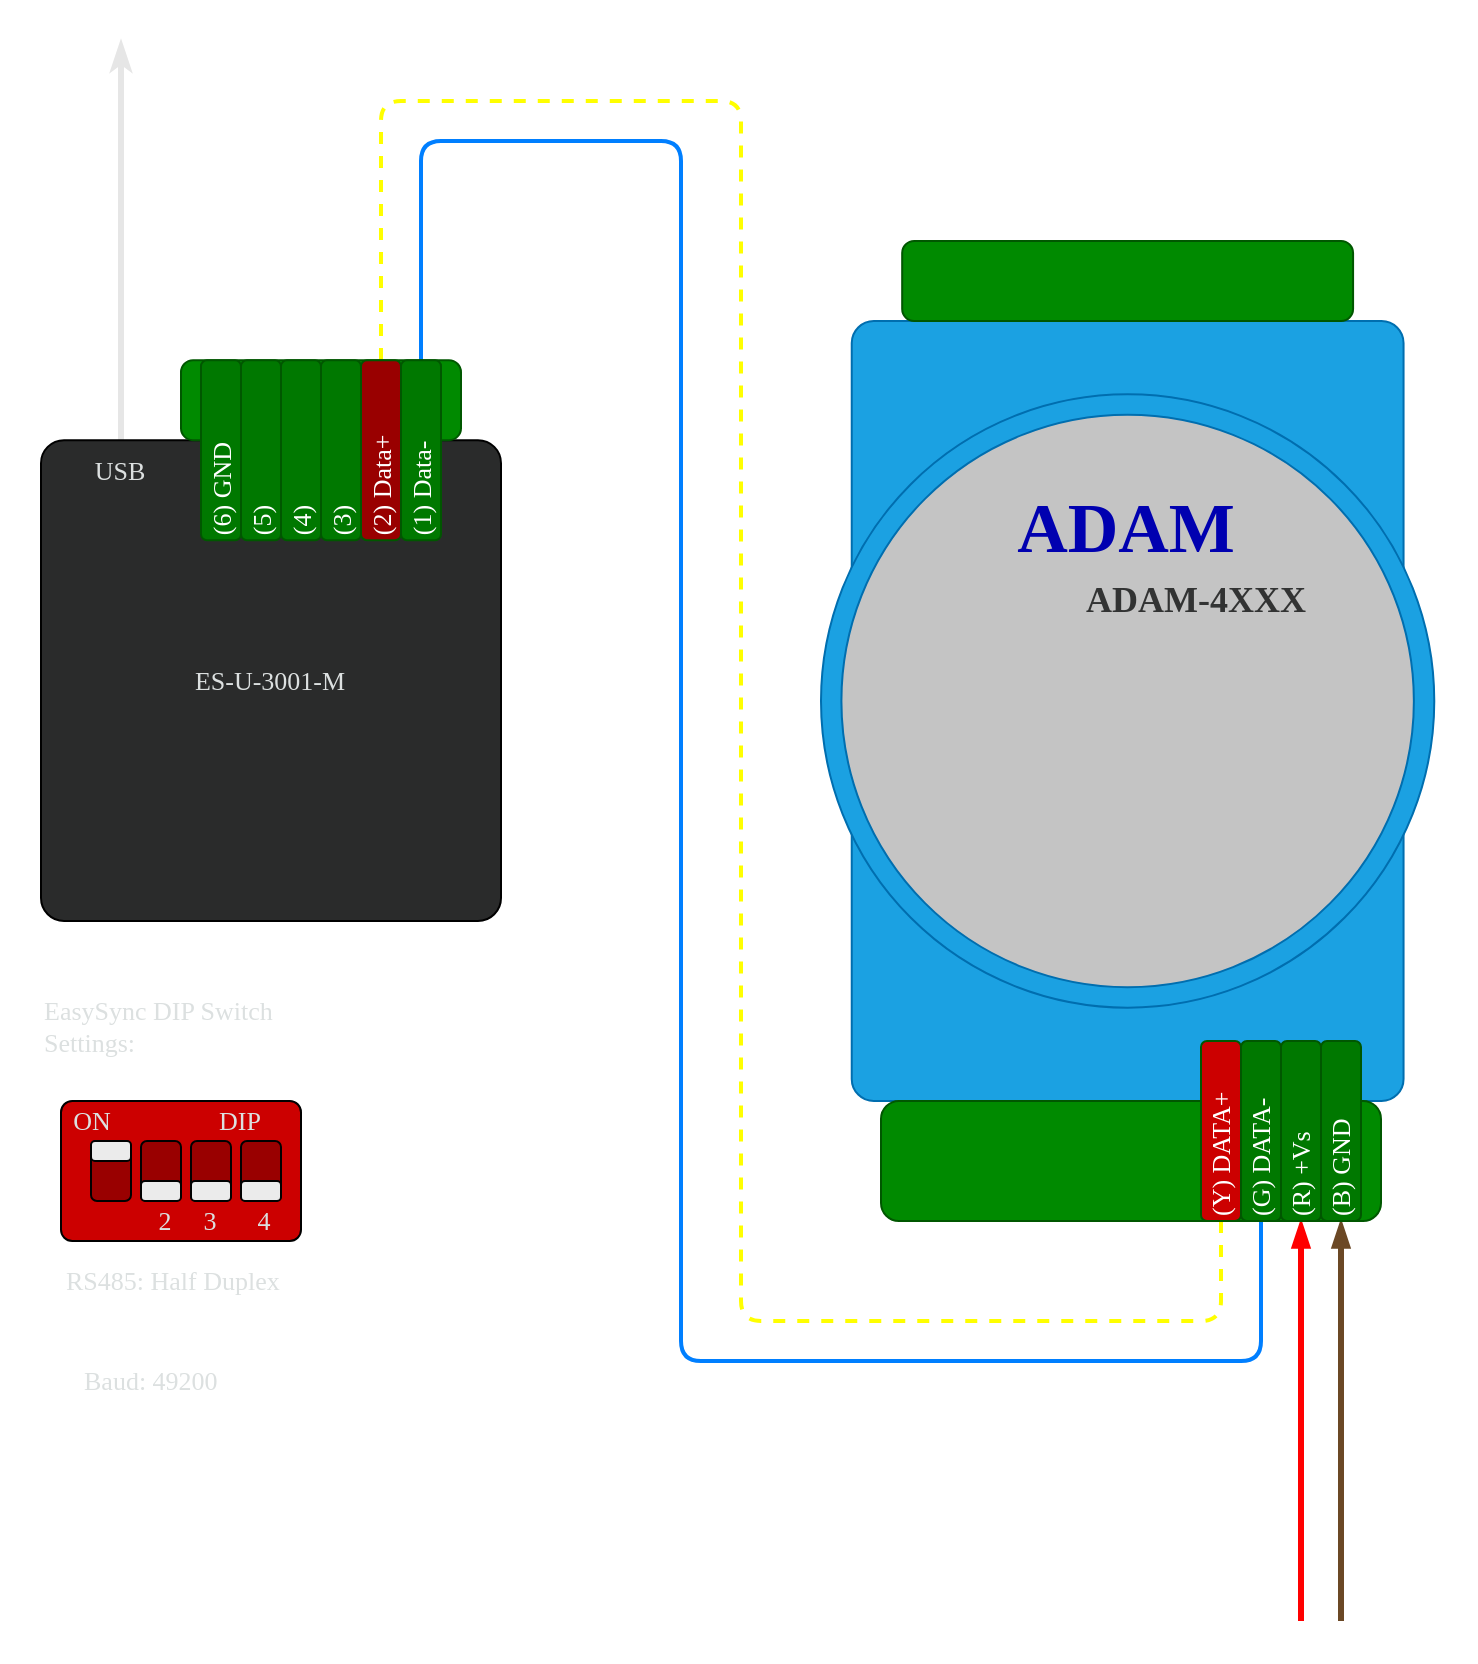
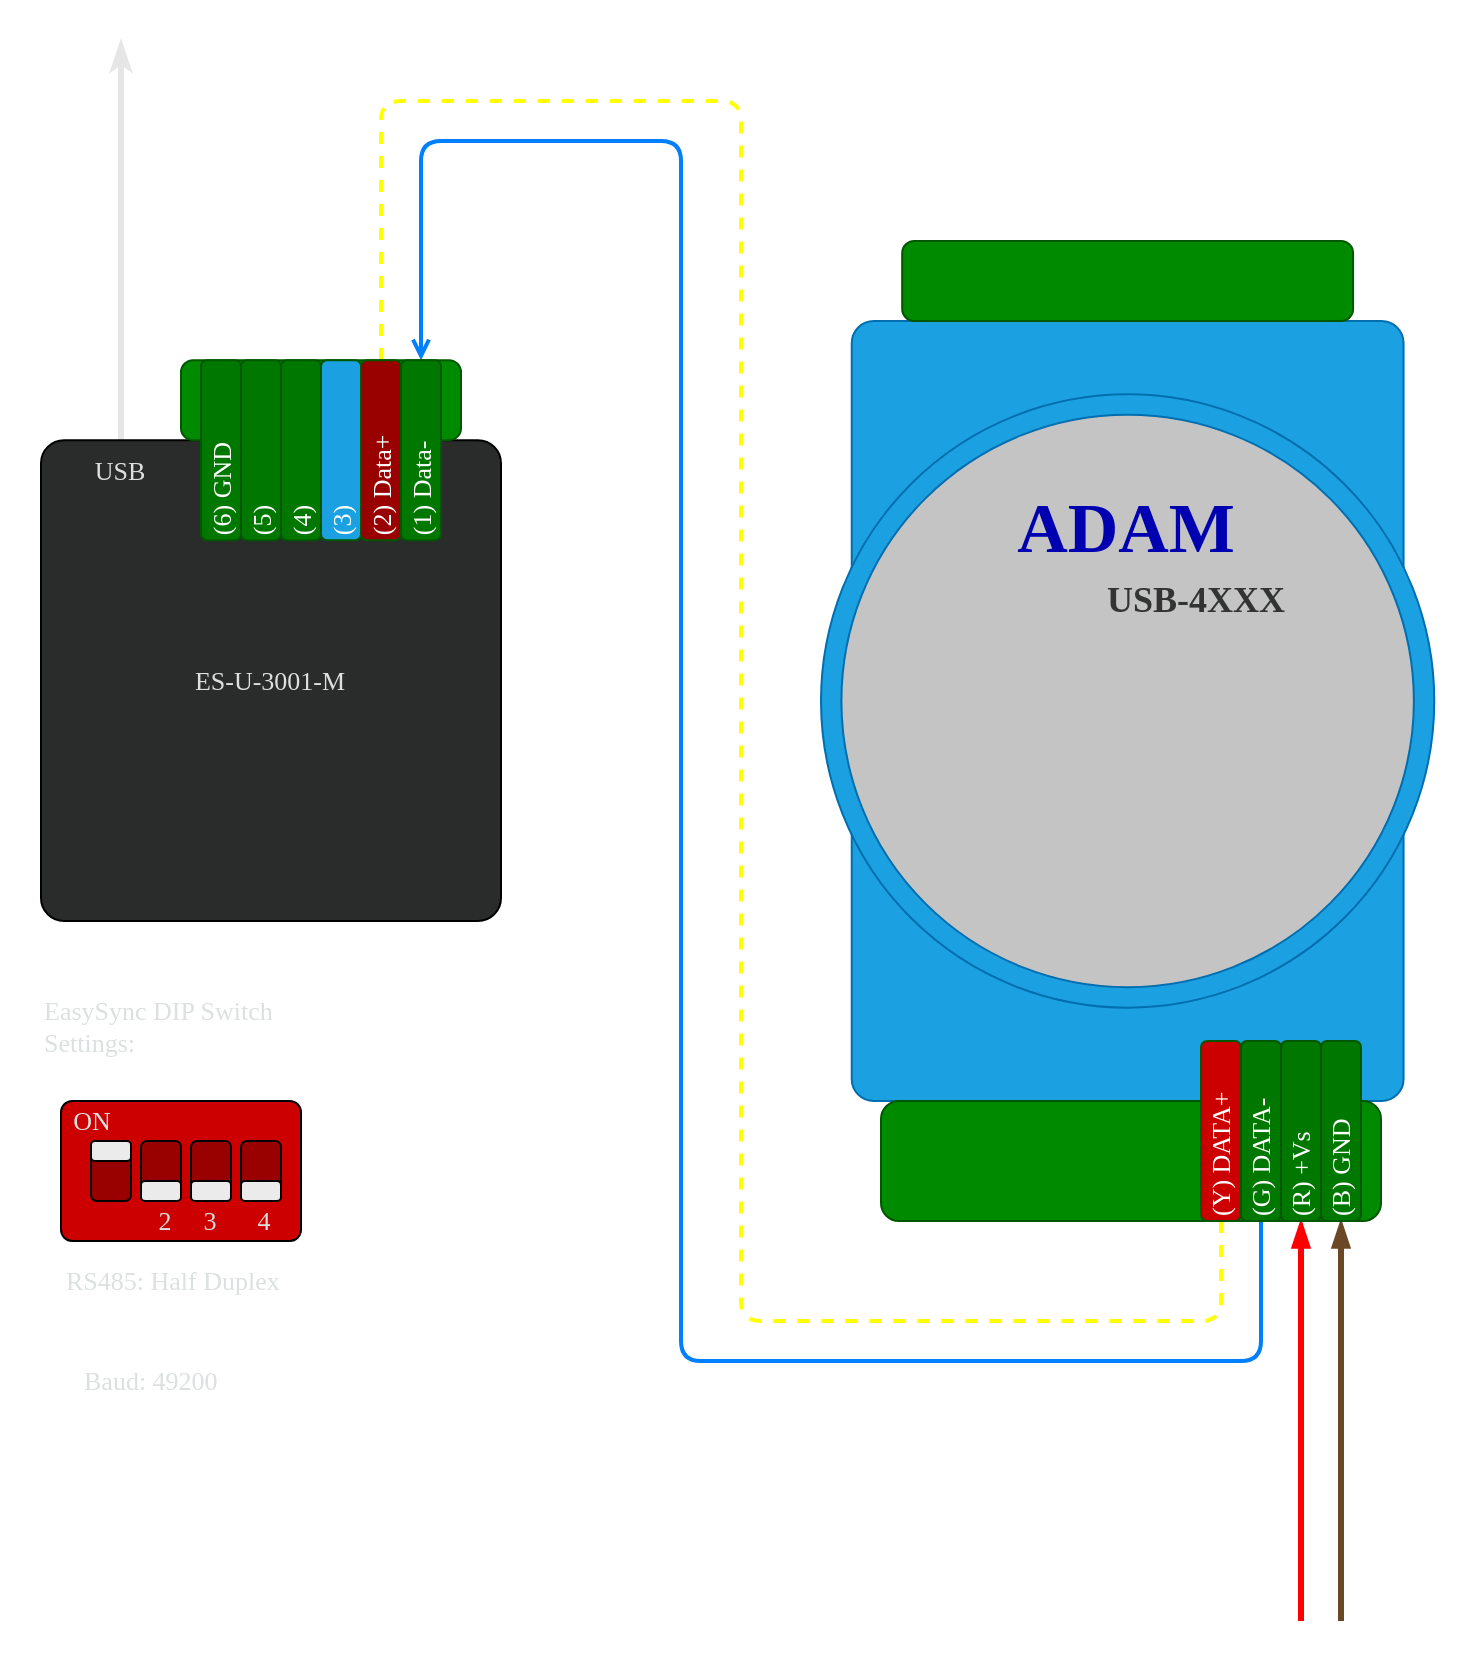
  <mxCell id="0" />
  <mxCell id="1" parent="0" />
  <mxCell id="2" value="" style="rounded=1;whiteSpace=wrap;html=1;fillColor=#1ba1e2;fontColor=#ffffff;strokeColor=#006EAF;arcSize=4;container=0;" vertex="1" parent="1"><mxGeometry x="425.37" y="160" width="275.91" height="390" as="geometry" /></mxCell>
  <mxCell id="3" value="" style="ellipse;whiteSpace=wrap;html=1;aspect=fixed;fillColor=#1ba1e2;fontColor=#ffffff;strokeColor=#006EAF;container=0;" vertex="1" parent="1"><mxGeometry x="410" y="196.68" width="306.64" height="306.64" as="geometry" /></mxCell>
  <mxCell id="4" value="" style="ellipse;whiteSpace=wrap;html=1;aspect=fixed;fillColor=#C4C4C4;fontColor=#ffffff;strokeColor=#006EAF;container=0;" vertex="1" parent="1"><mxGeometry x="420.2" y="206.88" width="286.24" height="286.24" as="geometry" /></mxCell>
  <mxCell id="5" value="&lt;font style=&quot;font-size: 35px&quot; color=&quot;#0000b0&quot;&gt;ADAM&lt;/font&gt;" style="text;html=1;strokeColor=none;fillColor=none;align=center;verticalAlign=middle;whiteSpace=wrap;rounded=0;fontFamily=Lucida Console;fontStyle=1;fontSize=29;container=0;" vertex="1" parent="1"><mxGeometry x="483.472" y="240.001" width="159.697" height="48.462" as="geometry" /></mxCell>
- <mxCell id="6" value="&lt;font color=&quot;#323333&quot; style=&quot;font-size: 18px&quot;&gt;ADAM-4XXX&lt;/font&gt;" style="text;html=1;strokeColor=none;fillColor=none;align=center;verticalAlign=middle;whiteSpace=wrap;rounded=0;fontFamily=Lucida Console;fontSize=29;fontColor=#0000B0;fontStyle=1;container=0;" vertex="1" parent="1"><mxGeometry x="508.32" y="279.998" width="180.364" height="32.308" as="geometry" /></mxCell>
+ <mxCell id="6" value="&lt;font color=&quot;#323333&quot; style=&quot;font-size: 18px&quot;&gt;USB-4XXX&lt;/font&gt;" style="text;html=1;strokeColor=none;fillColor=none;align=center;verticalAlign=middle;whiteSpace=wrap;rounded=0;fontFamily=Lucida Console;fontSize=29;fontColor=#0000B0;fontStyle=1;container=0;" vertex="1" parent="1"><mxGeometry x="508.32" y="279.998" width="180.364" height="32.308" as="geometry" /></mxCell>
  <mxCell id="7" style="edgeStyle=orthogonalEdgeStyle;rounded=1;orthogonalLoop=1;jettySize=auto;html=1;fontFamily=Lucida Console;fontSize=18;fontColor=#323333;strokeColor=#FFFF00;endArrow=none;endFill=0;exitX=0.5;exitY=1;exitDx=0;exitDy=0;entryX=0.5;entryY=0;entryDx=0;entryDy=0;strokeWidth=2;dashed=1;" edge="1" parent="1" source="10" target="16"><mxGeometry relative="1" as="geometry"><mxPoint x="80" y="170" as="targetPoint" /><mxPoint x="590" y="630" as="sourcePoint" /><Array as="points"><mxPoint x="610" y="660" /><mxPoint x="370" y="660" /><mxPoint x="370" y="50" /><mxPoint x="190" y="50" /></Array></mxGeometry></mxCell>
  <mxCell id="8" value="" style="rounded=1;whiteSpace=wrap;html=1;fontFamily=Lucida Console;fontSize=13;fontColor=#ffffff;fillColor=#008a00;strokeColor=#005700;container=0;" vertex="1" parent="1"><mxGeometry x="440" y="550" width="250" height="60" as="geometry" /></mxCell>
  <mxCell id="9" value="" style="rounded=1;whiteSpace=wrap;html=1;fontFamily=Lucida Console;fontSize=13;fontColor=#ffffff;fillColor=#008a00;strokeColor=#005700;container=0;" vertex="1" parent="1"><mxGeometry x="450.59" y="120" width="225.45" height="40" as="geometry" /></mxCell>
  <mxCell id="10" value="(Y) DATA+" style="rounded=1;whiteSpace=wrap;html=1;fontFamily=Lucida Console;fontSize=13;fontColor=#ffffff;fillColor=#cc0000;strokeColor=#005700;horizontal=0;align=left;" vertex="1" parent="1"><mxGeometry x="600" y="520" width="20" height="90" as="geometry" /></mxCell>
- <mxCell id="11" style="edgeStyle=orthogonalEdgeStyle;rounded=1;orthogonalLoop=1;jettySize=auto;html=1;fontFamily=Lucida Console;fontSize=18;fontColor=#323333;endArrow=none;endFill=0;strokeColor=#007FFF;entryX=0.5;entryY=0;entryDx=0;entryDy=0;exitX=0.5;exitY=1;exitDx=0;exitDy=0;strokeWidth=2;" edge="1" parent="1" source="12" target="17"><mxGeometry relative="1" as="geometry"><mxPoint x="100" y="170" as="targetPoint" /><Array as="points"><mxPoint x="630" y="680" /><mxPoint x="340" y="680" /><mxPoint x="340" y="70" /><mxPoint x="210" y="70" /></Array></mxGeometry></mxCell>
+ <mxCell id="11" style="edgeStyle=orthogonalEdgeStyle;rounded=1;orthogonalLoop=1;jettySize=auto;html=1;fontFamily=Lucida Console;fontSize=18;fontColor=#323333;endArrow=open;endFill=0;strokeColor=#007FFF;entryX=0.5;entryY=0;entryDx=0;entryDy=0;exitX=0.5;exitY=1;exitDx=0;exitDy=0;strokeWidth=2;" edge="1" parent="1" source="12" target="17"><mxGeometry relative="1" as="geometry"><mxPoint x="100" y="170" as="targetPoint" /><Array as="points"><mxPoint x="630" y="680" /><mxPoint x="340" y="680" /><mxPoint x="340" y="70" /><mxPoint x="210" y="70" /></Array></mxGeometry></mxCell>
  <mxCell id="12" value="(G) DATA-" style="rounded=1;whiteSpace=wrap;html=1;fontFamily=Lucida Console;fontSize=13;fontColor=#ffffff;fillColor=#007800;strokeColor=#005700;horizontal=0;align=left;" vertex="1" parent="1"><mxGeometry x="620" y="520" width="20" height="90" as="geometry" /></mxCell>
  <mxCell id="13" style="edgeStyle=orthogonalEdgeStyle;rounded=1;orthogonalLoop=1;jettySize=auto;html=1;exitX=0.5;exitY=0;exitDx=0;exitDy=0;fontFamily=Lucida Console;fontSize=13;fontColor=#DCE0E0;endArrow=classicThin;endFill=1;strokeColor=#E6E6E6;strokeWidth=3;" edge="1" parent="1" source="26"><mxGeometry relative="1" as="geometry"><mxPoint x="60" y="20" as="targetPoint" /><Array as="points"><mxPoint x="60" y="60" /><mxPoint x="60" y="60" /></Array></mxGeometry></mxCell>
  <mxCell id="14" value="&lt;font color=&quot;#dce0e0&quot;&gt;ES-U-3001-M&lt;/font&gt;" style="rounded=1;whiteSpace=wrap;html=1;fontFamily=Lucida Console;fontSize=13;fontColor=#323333;fillColor=#2A2B2B;arcSize=5;" vertex="1" parent="1"><mxGeometry x="20" y="219.59" width="230" height="240.41" as="geometry" /></mxCell>
  <mxCell id="15" value="" style="rounded=1;whiteSpace=wrap;html=1;fontFamily=Lucida Console;fontSize=13;fontColor=#ffffff;fillColor=#008a00;strokeColor=#005700;container=0;" vertex="1" parent="1"><mxGeometry x="90" y="179.59" width="140" height="40" as="geometry" /></mxCell>
  <mxCell id="16" value="(2) Data+" style="rounded=1;whiteSpace=wrap;html=1;fontFamily=Lucida Console;fontSize=13;fontColor=#ffffff;fillColor=#990000;strokeColor=#005700;horizontal=0;align=left;" vertex="1" parent="1"><mxGeometry x="180" y="179.59" width="20" height="90" as="geometry" /></mxCell>
  <mxCell id="17" value="(1) Data-" style="rounded=1;whiteSpace=wrap;html=1;fontFamily=Lucida Console;fontSize=13;fontColor=#ffffff;fillColor=#007800;strokeColor=#005700;horizontal=0;align=left;" vertex="1" parent="1"><mxGeometry x="200" y="179.59" width="20" height="90" as="geometry" /></mxCell>
  <mxCell id="18" style="edgeStyle=orthogonalEdgeStyle;rounded=1;orthogonalLoop=1;jettySize=auto;html=1;fontFamily=Lucida Console;fontSize=13;fontColor=#DCE0E0;endArrow=none;endFill=0;strokeColor=#FF0000;strokeWidth=3;startArrow=blockThin;startFill=1;" edge="1" parent="1" source="19"><mxGeometry relative="1" as="geometry"><mxPoint x="650" y="810" as="targetPoint" /></mxGeometry></mxCell>
  <mxCell id="19" value="(R) +Vs" style="rounded=1;whiteSpace=wrap;html=1;fontFamily=Lucida Console;fontSize=13;fontColor=#ffffff;fillColor=#007800;strokeColor=#005700;horizontal=0;align=left;" vertex="1" parent="1"><mxGeometry x="640" y="520" width="20" height="90" as="geometry" /></mxCell>
  <mxCell id="20" style="edgeStyle=orthogonalEdgeStyle;rounded=1;orthogonalLoop=1;jettySize=auto;html=1;fontFamily=Lucida Console;fontSize=13;fontColor=#DCE0E0;endArrow=none;endFill=0;strokeColor=#6B4825;strokeWidth=3;startArrow=blockThin;startFill=1;" edge="1" parent="1" source="21"><mxGeometry relative="1" as="geometry"><mxPoint x="670" y="810" as="targetPoint" /></mxGeometry></mxCell>
  <mxCell id="21" value="(B) GND" style="rounded=1;whiteSpace=wrap;html=1;fontFamily=Lucida Console;fontSize=13;fontColor=#ffffff;fillColor=#007800;strokeColor=#005700;horizontal=0;align=left;" vertex="1" parent="1"><mxGeometry x="660" y="520" width="20" height="90" as="geometry" /></mxCell>
- <mxCell id="22" value="(3)" style="rounded=1;whiteSpace=wrap;html=1;fontFamily=Lucida Console;fontSize=13;fontColor=#ffffff;fillColor=#007800;strokeColor=#005700;horizontal=0;align=left;" vertex="1" parent="1"><mxGeometry x="160" y="179.59" width="20" height="90" as="geometry" /></mxCell>
+ <mxCell id="22" value="(3)" style="rounded=1;whiteSpace=wrap;html=1;fontFamily=Lucida Console;fontSize=13;fontColor=#ffffff;fillColor=#1ba1e2;strokeColor=#005700;horizontal=0;align=left;" vertex="1" parent="1"><mxGeometry x="160" y="179.59" width="20" height="90" as="geometry" /></mxCell>
  <mxCell id="23" value="(4)" style="rounded=1;whiteSpace=wrap;html=1;fontFamily=Lucida Console;fontSize=13;fontColor=#ffffff;fillColor=#007800;strokeColor=#005700;horizontal=0;align=left;" vertex="1" parent="1"><mxGeometry x="140" y="179.59" width="20" height="90" as="geometry" /></mxCell>
  <mxCell id="24" value="(5)" style="rounded=1;whiteSpace=wrap;html=1;fontFamily=Lucida Console;fontSize=13;fontColor=#ffffff;fillColor=#007800;strokeColor=#005700;horizontal=0;align=left;" vertex="1" parent="1"><mxGeometry x="120" y="179.59" width="20" height="90" as="geometry" /></mxCell>
  <mxCell id="25" value="(6) GND" style="rounded=1;whiteSpace=wrap;html=1;fontFamily=Lucida Console;fontSize=13;fontColor=#ffffff;fillColor=#007800;strokeColor=#005700;horizontal=0;align=left;" vertex="1" parent="1"><mxGeometry x="100" y="179.59" width="20" height="90" as="geometry" /></mxCell>
  <mxCell id="26" value="USB" style="text;html=1;strokeColor=none;fillColor=none;align=center;verticalAlign=middle;whiteSpace=wrap;rounded=0;fontFamily=Lucida Console;fontSize=13;fontColor=#DCE0E0;" vertex="1" parent="1"><mxGeometry x="30" y="219.59" width="60" height="30" as="geometry" /></mxCell>
  <mxCell id="27" value="" style="rounded=1;whiteSpace=wrap;html=1;fontFamily=Lucida Console;fontSize=13;fontColor=#DCE0E0;fillColor=#CC0000;arcSize=8;" vertex="1" parent="1"><mxGeometry x="30" y="550" width="120" height="70" as="geometry" /></mxCell>
  <mxCell id="28" value="EasySync DIP Switch&lt;br&gt;Settings:&amp;nbsp;" style="text;html=1;align=left;verticalAlign=middle;resizable=0;points=[];autosize=1;strokeColor=none;fillColor=none;fontSize=13;fontFamily=Lucida Console;fontColor=#DCE0E0;" vertex="1" parent="1"><mxGeometry x="20" y="493.12" width="160" height="40" as="geometry" /></mxCell>
  <mxCell id="29" value="ON" style="text;html=1;strokeColor=none;fillColor=none;align=center;verticalAlign=middle;whiteSpace=wrap;rounded=0;fontFamily=Lucida Console;fontSize=13;fontColor=#DCE0E0;" vertex="1" parent="1"><mxGeometry x="31" y="550" width="30" height="20" as="geometry" /></mxCell>
- <mxCell id="30" value="DIP" style="text;html=1;strokeColor=none;fillColor=none;align=center;verticalAlign=middle;whiteSpace=wrap;rounded=0;fontFamily=Lucida Console;fontSize=13;fontColor=#DCE0E0;" vertex="1" parent="1"><mxGeometry x="90" y="550" width="60" height="20" as="geometry" /></mxCell>
  <mxCell id="31" value="2" style="text;html=1;strokeColor=none;fillColor=none;align=center;verticalAlign=middle;whiteSpace=wrap;rounded=0;fontFamily=Lucida Console;fontSize=13;fontColor=#DCE0E0;" vertex="1" parent="1"><mxGeometry x="70" y="600" width="25" height="20" as="geometry" /></mxCell>
  <mxCell id="32" value="3" style="text;html=1;strokeColor=none;fillColor=none;align=center;verticalAlign=middle;whiteSpace=wrap;rounded=0;fontFamily=Lucida Console;fontSize=13;fontColor=#DCE0E0;" vertex="1" parent="1"><mxGeometry x="90" y="600" width="30" height="20" as="geometry" /></mxCell>
  <mxCell id="33" value="4" style="text;html=1;strokeColor=none;fillColor=none;align=center;verticalAlign=middle;whiteSpace=wrap;rounded=0;fontFamily=Lucida Console;fontSize=13;fontColor=#DCE0E0;" vertex="1" parent="1"><mxGeometry x="117" y="600" width="30" height="20" as="geometry" /></mxCell>
  <mxCell id="34" value="" style="rounded=1;whiteSpace=wrap;html=1;fontFamily=Lucida Console;fontSize=13;fontColor=#DCE0E0;fillColor=#990000;" vertex="1" parent="1"><mxGeometry x="45" y="570" width="20" height="30" as="geometry" /></mxCell>
  <mxCell id="35" value="" style="rounded=1;whiteSpace=wrap;html=1;fontFamily=Lucida Console;fontSize=13;fontColor=#DCE0E0;fillColor=#990000;" vertex="1" parent="1"><mxGeometry x="70" y="570" width="20" height="30" as="geometry" /></mxCell>
  <mxCell id="36" value="" style="rounded=1;whiteSpace=wrap;html=1;fontFamily=Lucida Console;fontSize=13;fontColor=#DCE0E0;fillColor=#990000;" vertex="1" parent="1"><mxGeometry x="95" y="570" width="20" height="30" as="geometry" /></mxCell>
  <mxCell id="37" value="" style="rounded=1;whiteSpace=wrap;html=1;fontFamily=Lucida Console;fontSize=13;fontColor=#DCE0E0;fillColor=#990000;" vertex="1" parent="1"><mxGeometry x="120" y="570" width="20" height="30" as="geometry" /></mxCell>
  <mxCell id="38" value="" style="rounded=1;whiteSpace=wrap;html=1;fontFamily=Lucida Console;fontSize=13;fontColor=#DCE0E0;fillColor=#EBEBEB;arcSize=20;" vertex="1" parent="1"><mxGeometry x="45" y="570" width="20" height="10" as="geometry" /></mxCell>
  <mxCell id="39" value="" style="rounded=1;whiteSpace=wrap;html=1;fontFamily=Lucida Console;fontSize=13;fontColor=#DCE0E0;fillColor=#EBEBEB;arcSize=20;" vertex="1" parent="1"><mxGeometry x="70" y="590" width="20" height="10" as="geometry" /></mxCell>
  <mxCell id="40" value="" style="rounded=1;whiteSpace=wrap;html=1;fontFamily=Lucida Console;fontSize=13;fontColor=#DCE0E0;fillColor=#EBEBEB;arcSize=20;" vertex="1" parent="1"><mxGeometry x="95" y="590" width="20" height="10" as="geometry" /></mxCell>
  <mxCell id="41" value="" style="rounded=1;whiteSpace=wrap;html=1;fontFamily=Lucida Console;fontSize=13;fontColor=#DCE0E0;fillColor=#EBEBEB;arcSize=20;" vertex="1" parent="1"><mxGeometry x="120" y="590" width="20" height="10" as="geometry" /></mxCell>
  <mxCell id="42" value="Baud: 49200" style="text;html=1;align=left;verticalAlign=middle;resizable=0;points=[];autosize=1;strokeColor=none;fillColor=none;fontSize=13;fontFamily=Lucida Console;fontColor=#DCE0E0;" vertex="1" parent="1"><mxGeometry x="40" y="680" width="100" height="20" as="geometry" /></mxCell>
  <mxCell id="43" value="RS485: Half Duplex" style="text;html=1;align=left;verticalAlign=middle;resizable=0;points=[];autosize=1;strokeColor=none;fillColor=none;fontSize=13;fontFamily=Lucida Console;fontColor=#DCE0E0;" vertex="1" parent="1"><mxGeometry x="31" y="630" width="160" height="20" as="geometry" /></mxCell>
